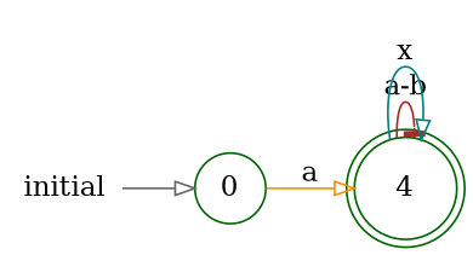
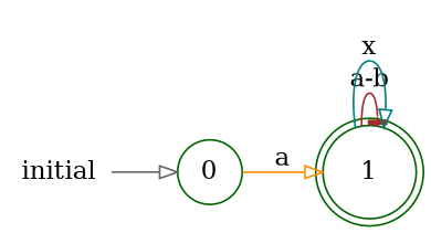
  digraph {
    rankdir=LR
    node [color=darkgreen]
    edge [arrowhead=onormal]
    0 [shape=circle]
-   1 [shape=doublecircle label=4]
+   1 [shape=doublecircle]
    initial [color=teal shape=plaintext]
    0 -> 1 [color=darkorange label=a]
    1 -> 1 [arrowhead=tee color=brown label="a-b"]
    1 -> 1 [color=teal label=x]
    initial -> 0 [color=gray40]
  }
